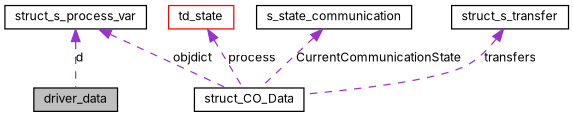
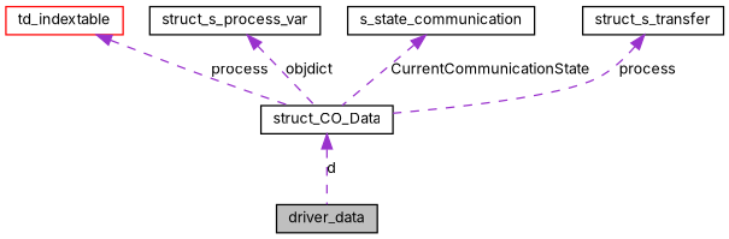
  digraph {
    fontname=Inter
    node [color=black fillcolor=white fontname=Inter fontsize=10 shape=record style=filled]
    edge [color=darkorchid3 dir=back fontname=Inter fontsize=10 labelfontname="FreeSans.ttf" labelfontsize=10 style=dashed]
    n1 [fillcolor=grey75 fontcolor=black height=0.2 label=driver_data width=0.4]
    n2 [height=0.2 label=struct_CO_Data width=0.4]
-   n3 [color=red height=0.2 label=td_state width=0.4]
+   n3 [color=red height=0.2 label=td_indextable width=0.4]
    n4 [height=0.2 label=struct_s_process_var width=0.4]
    n5 [height=0.2 label=s_state_communication width=0.4]
    n6 [height=0.2 label=struct_s_transfer width=0.4]
-   n4 -> n1 [label=d]
+   n2 -> n1 [label=d]
    n3 -> n2 [label=process]
    n4 -> n2 [label=objdict]
    n5 -> n2 [label=CurrentCommunicationState]
-   n6 -> n2 [label=transfers]
+   n6 -> n2 [label=process]
  }
